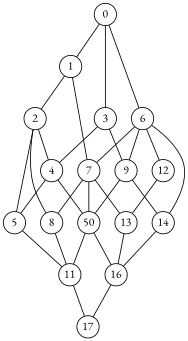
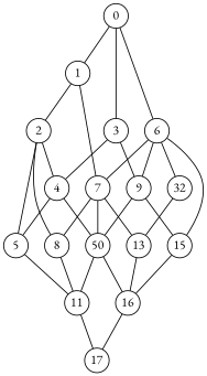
  digraph {
    fontname="EB Garamond"
    node [fixedsize=true fontname="EB Garamond" shape=circle]
    edge [arrowhead=none fontname="EB Garamond"]
    0 [width=0.37]
    1 [width=0.37]
    3 [width=0.37]
    6 [width=0.37]
    2 [width=0.37]
    7 [width=0.37]
    4 [width=0.37]
    9 [width=0.37]
-   12 [width=0.37]
-   15 [width=0.37 label=14]
+   12 [width=0.37 label=32]
+   15 [width=0.37]
    5 [width=0.37]
    8 [width=0.37]
    n13 [label=50 width=0.37]
    13 [width=0.37]
    11 [width=0.37]
    16 [width=0.37]
    17 [width=0.37]
    0 -> 1
    0 -> 3
    0 -> 6
    1 -> 2
    1 -> 7
    3 -> 4
    3 -> 9
    6 -> 7
    6 -> 9
    6 -> 12
    6 -> 15
    2 -> 4
    2 -> 5
    2 -> 8
    7 -> 8
    7 -> n13
    7 -> 13
    4 -> 5
    4 -> n13
    9 -> 15
    9 -> n13
    12 -> 13
    15 -> 16
    5 -> 11
    8 -> 11
    n13 -> 11
    n13 -> 16
    13 -> 16
    11 -> 17
    16 -> 17
  }
